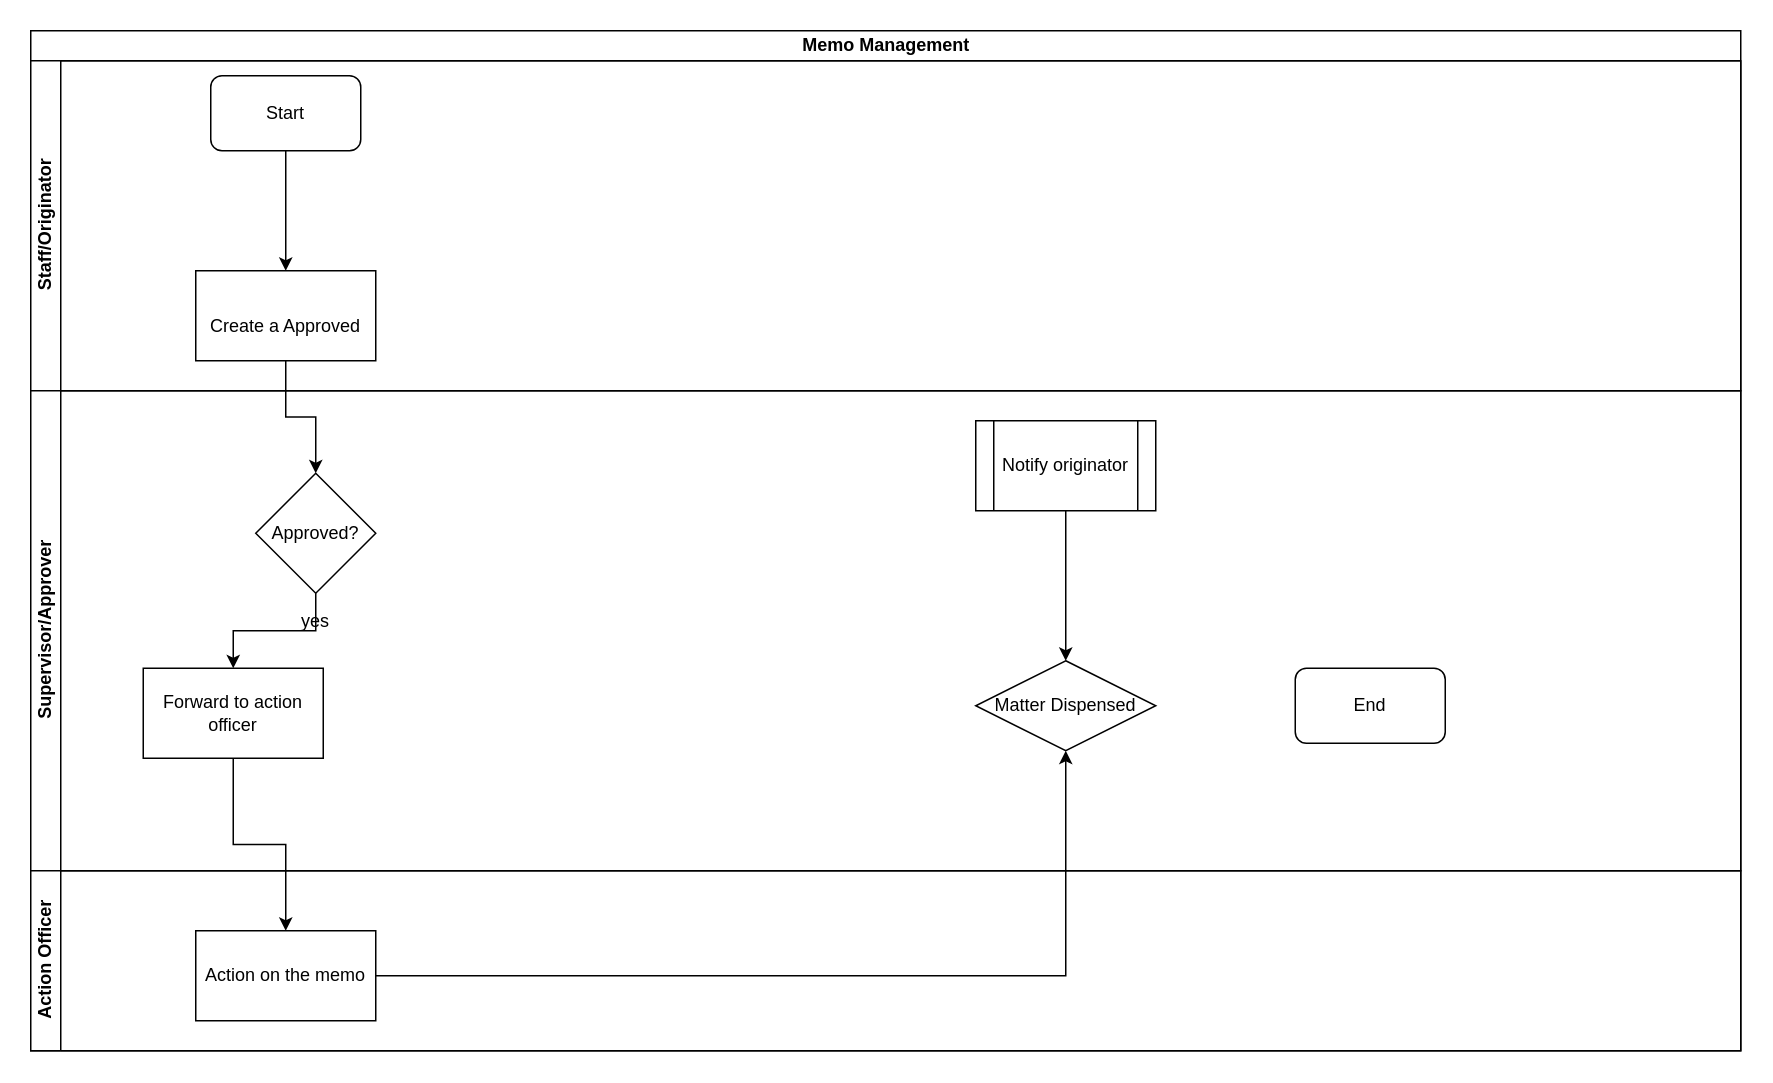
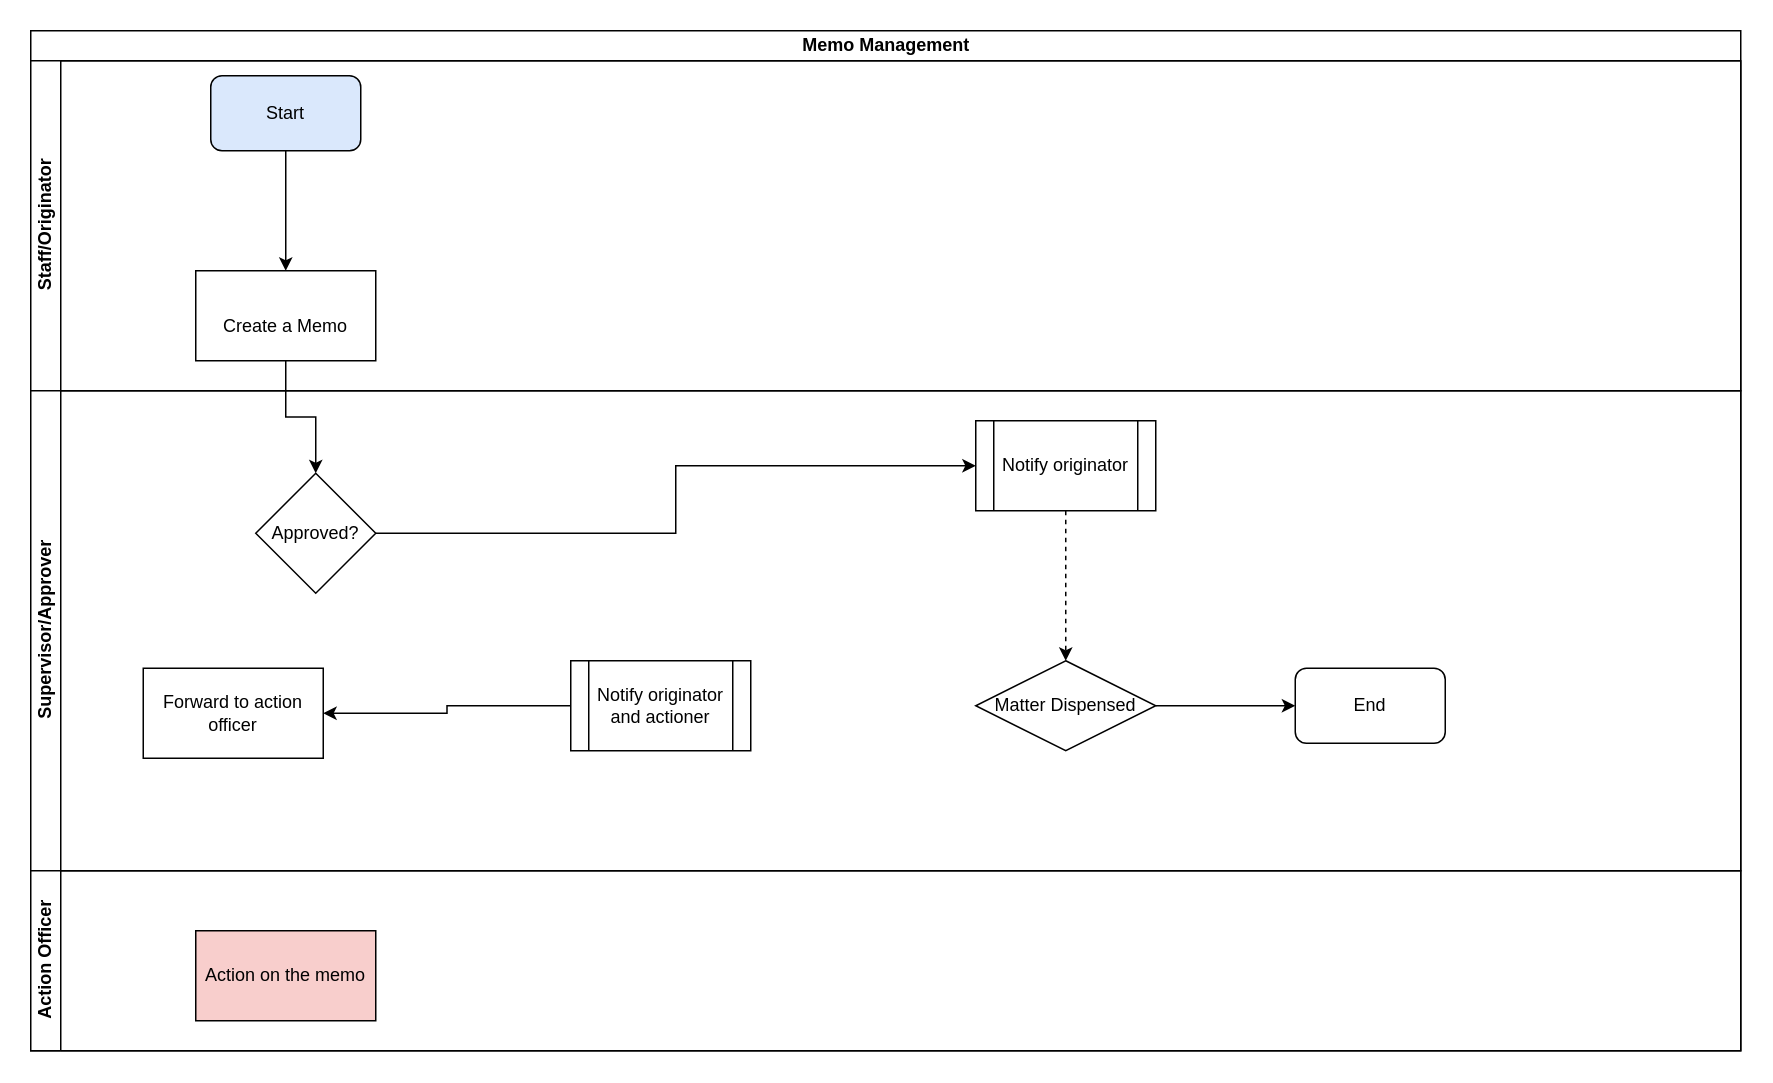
  <mxCell id="0" />
  <mxCell id="1" parent="0" />
  <mxCell id="2" value="Memo Management" style="swimlane;html=1;childLayout=stackLayout;resizeParent=1;resizeParentMax=0;horizontal=1;startSize=20;horizontalStack=0;" vertex="1" parent="1"><mxGeometry x="20" y="20" width="1140" height="680" as="geometry" /></mxCell>
  <mxCell id="3" value="Staff/Originator" style="swimlane;html=1;startSize=20;horizontal=0;" vertex="1" parent="2"><mxGeometry y="20" width="1140" height="220" as="geometry" /></mxCell>
- <mxCell id="4" value="Start" style="rounded=1;whiteSpace=wrap;html=1;" vertex="1" parent="3"><mxGeometry x="120" y="10" width="100" height="50" as="geometry" /></mxCell>
- <mxCell id="5" value="&lt;br/&gt;&lt;p style=&quot;margin-bottom: 0in ; line-height: 150%&quot;&gt;Create a Approved&lt;/p&gt;&lt;br/&gt;" style="rounded=0;whiteSpace=wrap;html=1;" vertex="1" parent="3"><mxGeometry x="110" y="140" width="120" height="60" as="geometry" /></mxCell>
+ <mxCell id="4" value="Start" style="rounded=1;whiteSpace=wrap;html=1;fillColor=#dae8fc;" vertex="1" parent="3"><mxGeometry x="120" y="10" width="100" height="50" as="geometry" /></mxCell>
+ <mxCell id="5" value="&lt;br/&gt;&lt;p style=&quot;margin-bottom: 0in ; line-height: 150%&quot;&gt;Create a Memo&lt;/p&gt;&lt;br/&gt;" style="rounded=0;whiteSpace=wrap;html=1;" vertex="1" parent="3"><mxGeometry x="110" y="140" width="120" height="60" as="geometry" /></mxCell>
  <mxCell id="6" value="" style="edgeStyle=orthogonalEdgeStyle;rounded=0;orthogonalLoop=1;jettySize=auto;html=1;entryX=0.5;entryY=0;entryDx=0;entryDy=0;" edge="1" parent="3" source="4" target="5"><mxGeometry relative="1" as="geometry"><mxPoint x="170" y="135" as="targetPoint" /></mxGeometry></mxCell>
  <mxCell id="7" value="Supervisor/Approver" style="swimlane;html=1;startSize=20;horizontal=0;" vertex="1" parent="2"><mxGeometry y="240" width="1140" height="320" as="geometry" /></mxCell>
  <mxCell id="8" value="Notify originator" style="shape=process;whiteSpace=wrap;html=1;backgroundOutline=1;" vertex="1" parent="7"><mxGeometry x="630" y="20" width="120" height="60" as="geometry" /></mxCell>
  <mxCell id="9" value="Approved?" style="rhombus;whiteSpace=wrap;html=1;rounded=0;" vertex="1" parent="7"><mxGeometry x="150" y="55" width="80" height="80" as="geometry" /></mxCell>
- <mxCell id="10" value="" style="edgeStyle=orthogonalEdgeStyle;rounded=0;orthogonalLoop=1;jettySize=auto;html=1;entryX=0.5;entryY=0;entryDx=0;entryDy=0;" edge="1" parent="7" source="9" target="13"><mxGeometry relative="1" as="geometry"><mxPoint x="360" y="140" as="targetPoint" /></mxGeometry></mxCell>
- <mxCell id="11" value="yes" style="text;html=1;strokeColor=none;fillColor=none;align=center;verticalAlign=middle;whiteSpace=wrap;rounded=0;" vertex="1" parent="7"><mxGeometry x="170" y="144" width="40" height="20" as="geometry" /></mxCell>
+ <mxCell id="10" value="" style="edgeStyle=orthogonalEdgeStyle;rounded=0;orthogonalLoop=1;jettySize=auto;html=1;" edge="1" parent="7" source="9" target="8"><mxGeometry relative="1" as="geometry"><mxPoint x="360" y="140" as="targetPoint" /></mxGeometry></mxCell>
  <mxCell id="12" value="Matter Dispensed" style="rhombus;whiteSpace=wrap;html=1;" vertex="1" parent="7"><mxGeometry x="630" y="180" width="120" height="60" as="geometry" /></mxCell>
  <mxCell id="13" value="Forward to action officer" style="rounded=0;whiteSpace=wrap;html=1;" vertex="1" parent="7"><mxGeometry x="75" y="185" width="120" height="60" as="geometry" /></mxCell>
- <mxCell id="16" value="" style="edgeStyle=orthogonalEdgeStyle;rounded=0;orthogonalLoop=1;jettySize=auto;html=1;entryX=0.5;entryY=0;entryDx=0;entryDy=0;" edge="1" parent="7" source="8" target="12"><mxGeometry relative="1" as="geometry"><mxPoint x="690" y="160" as="targetPoint" /></mxGeometry></mxCell>
+ <mxCell id="14" value="" style="edgeStyle=orthogonalEdgeStyle;rounded=0;orthogonalLoop=1;jettySize=auto;html=1;entryX=1;entryY=0.5;entryDx=0;entryDy=0;" edge="1" parent="7" source="15" target="13"><mxGeometry relative="1" as="geometry"><mxPoint x="310" y="210" as="targetPoint" /></mxGeometry></mxCell>
+ <mxCell id="15" value="Notify originator and actioner" style="shape=process;whiteSpace=wrap;html=1;backgroundOutline=1;" vertex="1" parent="7"><mxGeometry x="360" y="180" width="120" height="60" as="geometry" /></mxCell>
+ <mxCell id="16" value="" style="edgeStyle=orthogonalEdgeStyle;rounded=0;orthogonalLoop=1;jettySize=auto;html=1;entryX=0.5;entryY=0;entryDx=0;entryDy=0;dashed=1;" edge="1" parent="7" source="8" target="12"><mxGeometry relative="1" as="geometry"><mxPoint x="690" y="160" as="targetPoint" /></mxGeometry></mxCell>
  <mxCell id="17" value="End" style="rounded=1;whiteSpace=wrap;html=1;" vertex="1" parent="7"><mxGeometry x="843" y="185" width="100" height="50" as="geometry" /></mxCell>
+ <mxCell id="18" value="" style="edgeStyle=orthogonalEdgeStyle;rounded=0;orthogonalLoop=1;jettySize=auto;html=1;entryX=0;entryY=0.5;entryDx=0;entryDy=0;" edge="1" parent="7" source="12" target="17"><mxGeometry relative="1" as="geometry"><mxPoint x="850" y="210" as="targetPoint" /></mxGeometry></mxCell>
  <mxCell id="19" value="Action Officer" style="swimlane;html=1;startSize=20;horizontal=0;" vertex="1" parent="2"><mxGeometry y="560" width="1140" height="120" as="geometry" /></mxCell>
- <mxCell id="20" value="Action on the memo" style="whiteSpace=wrap;html=1;rounded=0;" vertex="1" parent="19"><mxGeometry x="110" y="40" width="120" height="60" as="geometry" /></mxCell>
+ <mxCell id="20" value="Action on the memo" style="whiteSpace=wrap;html=1;rounded=0;fillColor=#f8cecc;" vertex="1" parent="19"><mxGeometry x="110" y="40" width="120" height="60" as="geometry" /></mxCell>
  <mxCell id="21" value="" style="edgeStyle=orthogonalEdgeStyle;rounded=0;orthogonalLoop=1;jettySize=auto;html=1;" edge="1" parent="2" source="5" target="9"><mxGeometry relative="1" as="geometry" /></mxCell>
- <mxCell id="22" value="" style="edgeStyle=orthogonalEdgeStyle;rounded=0;orthogonalLoop=1;jettySize=auto;html=1;entryX=0.5;entryY=0;entryDx=0;entryDy=0;" edge="1" parent="2" source="13" target="20"><mxGeometry relative="1" as="geometry"><mxPoint x="170" y="560" as="targetPoint" /></mxGeometry></mxCell>
- <mxCell id="23" value="" style="edgeStyle=orthogonalEdgeStyle;rounded=0;orthogonalLoop=1;jettySize=auto;html=1;" edge="1" parent="2" source="20" target="12"><mxGeometry relative="1" as="geometry" /></mxCell>
